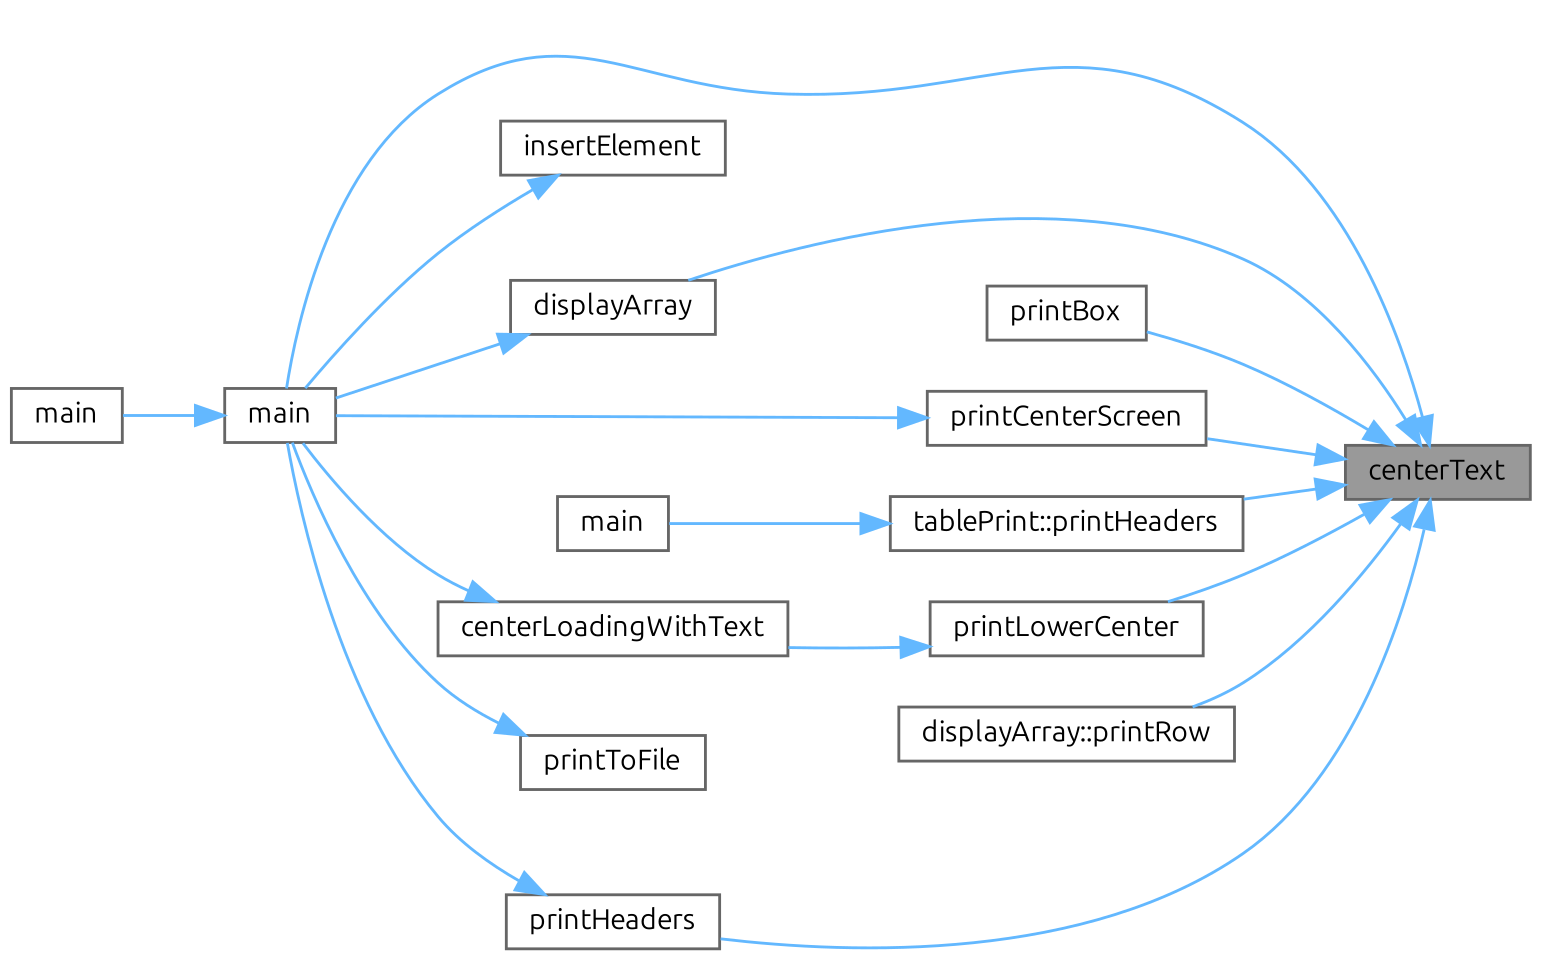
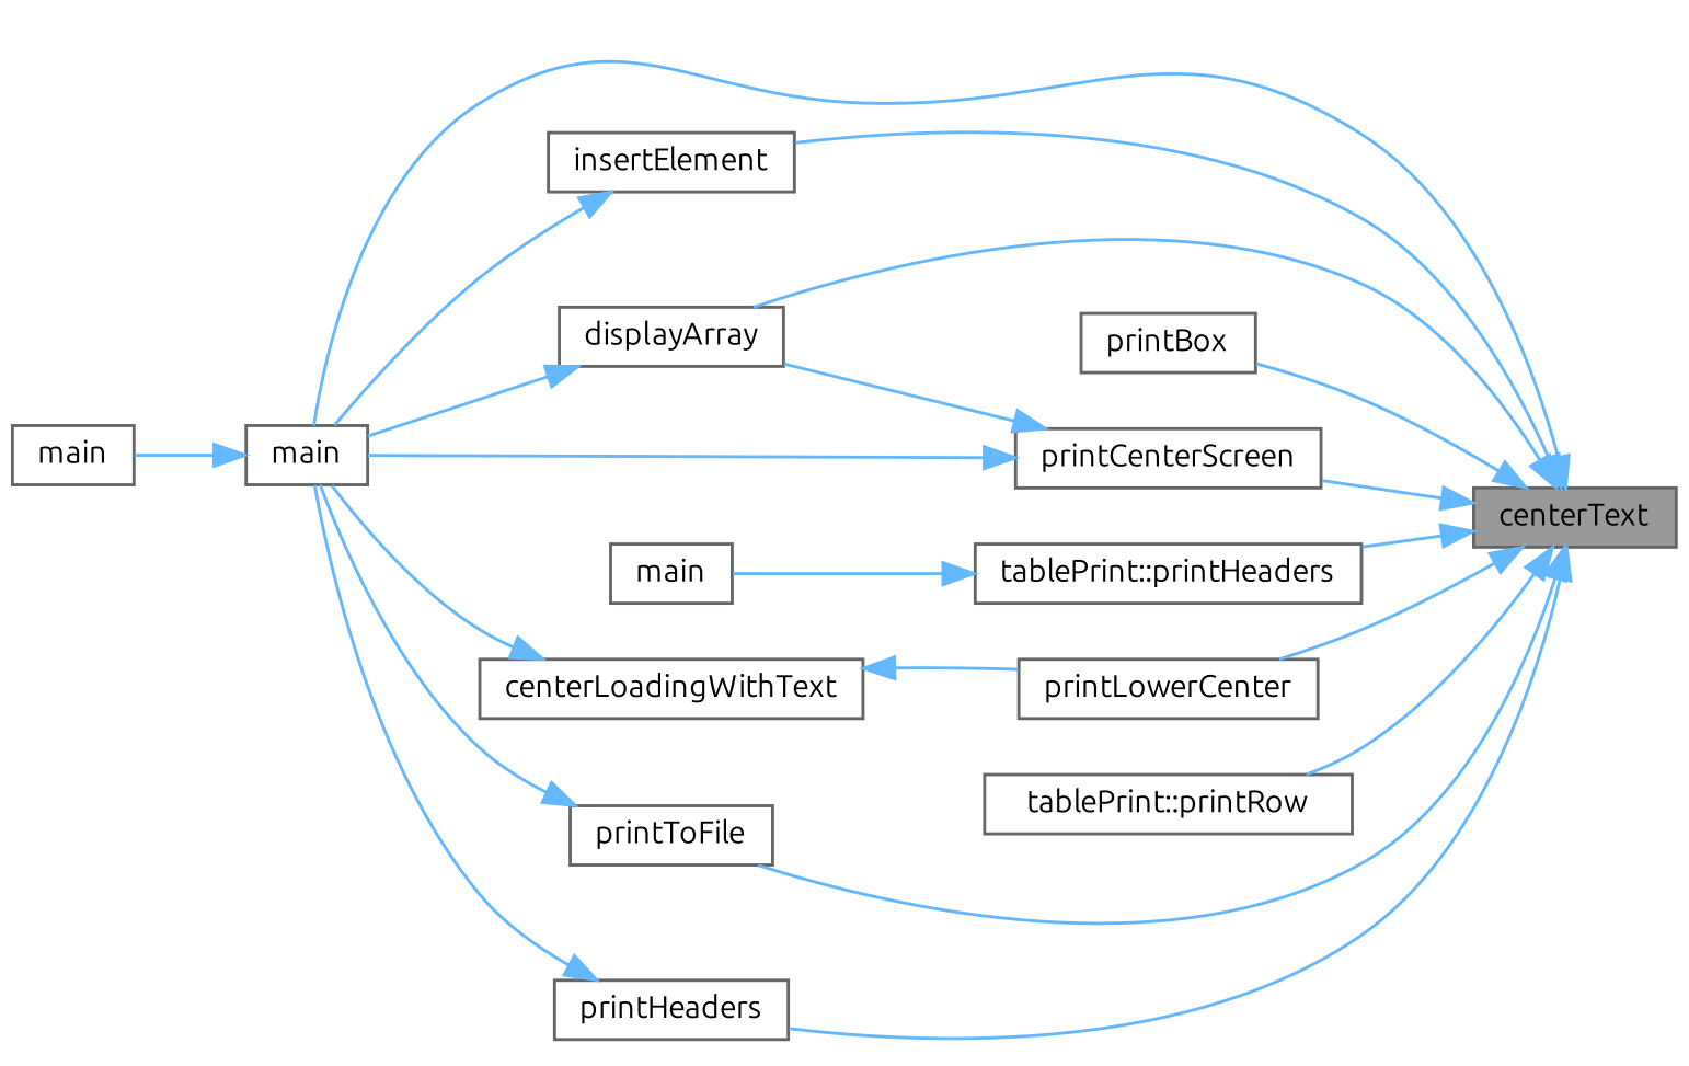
  digraph {
    fontname=Ubuntu
    rankdir=RL
    node [color=grey40 fillcolor=white fontname=Ubuntu fontsize=10 shape=box style=filled]
    edge [color=steelblue1 dir=back fontname=Ubuntu fontsize=10 labelfontname=Helvetica labelfontsize=10 style=solid]
    n1 [color=gray40 fillcolor=grey60 fontcolor=black height=0.2 label=centerText width=0.4]
    n2 [height=0.2 label=main width=0.4]
    n3 [height=0.2 label=displayArray width=0.4]
    n4 [height=0.2 label=insertElement width=0.4]
    n5 [height=0.2 label=printBox width=0.4]
    n6 [height=0.2 label=printCenterScreen width=0.4]
    n7 [height=0.2 label="tablePrint::printHeaders" width=0.4]
    n8 [height=0.2 label=printLowerCenter width=0.4]
-   n9 [height=0.2 label="displayArray::printRow" width=0.4]
+   n9 [height=0.2 label="tablePrint::printRow" width=0.4]
    n10 [height=0.2 label=printToFile width=0.4]
    n11 [height=0.2 label=printHeaders width=0.4]
    n12 [height=0.2 label=main width=0.4]
    n13 [height=0.2 label=main width=0.4]
    n14 [height=0.2 label=centerLoadingWithText width=0.4]
    n1 -> n2
    n1 -> n3
+   n1 -> n4
    n1 -> n5
    n1 -> n6
    n1 -> n7
    n1 -> n8
    n1 -> n9
+   n1 -> n10
    n1 -> n11
    n2 -> n12
    n3 -> n2
    n4 -> n2
    n6 -> n2
+   n6 -> n3
    n7 -> n13
-   n8 -> n14
+   n14 -> n8
    n10 -> n2
    n11 -> n2
    n14 -> n2
  }
